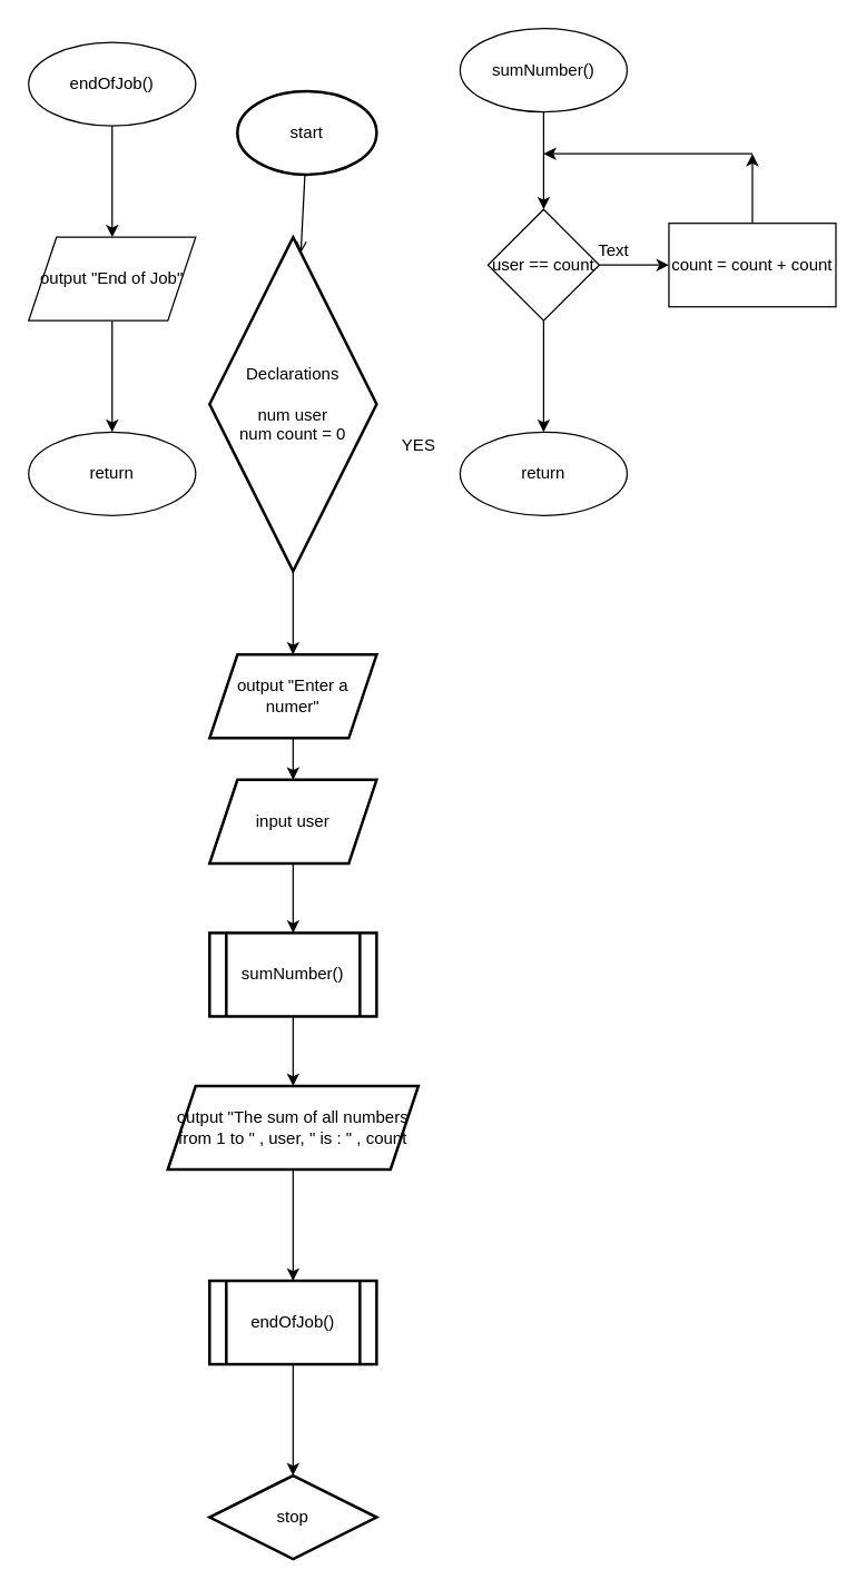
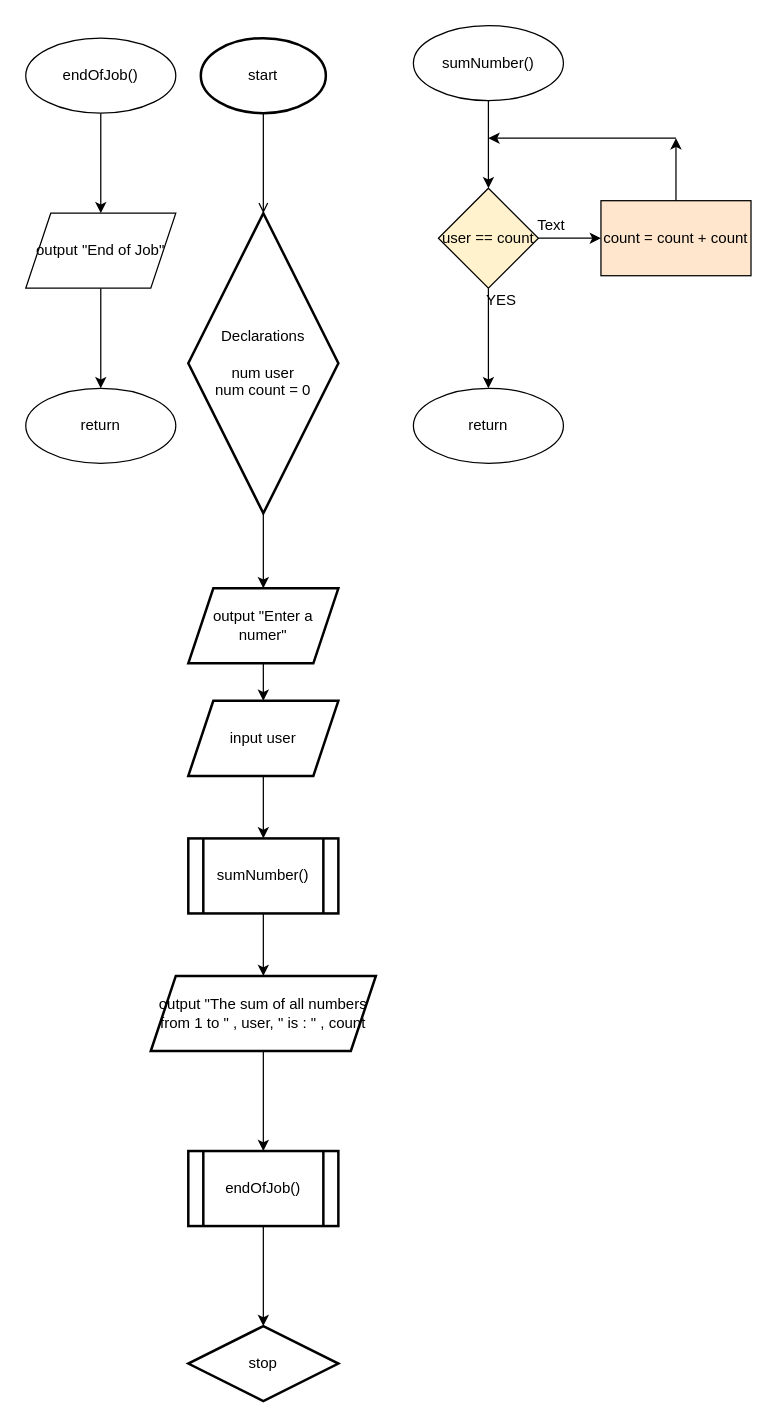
  <mxCell id="0" />
  <mxCell id="1" parent="0" />
  <mxCell id="2" value="" style="edgeStyle=none;html=1;endArrow=open;" edge="1" parent="1" source="3" target="5"><mxGeometry relative="1" as="geometry" /></mxCell>
- <mxCell id="3" value="start" style="strokeWidth=2;html=1;shape=mxgraph.flowchart.start_1;whiteSpace=wrap;" vertex="1" parent="1"><mxGeometry x="170" y="65" width="100" height="60" as="geometry" /></mxCell>
+ <mxCell id="3" value="start" style="strokeWidth=2;html=1;shape=mxgraph.flowchart.start_1;whiteSpace=wrap;" vertex="1" parent="1"><mxGeometry x="160" y="30" width="100" height="60" as="geometry" /></mxCell>
  <mxCell id="4" value="" style="edgeStyle=none;html=1;" edge="1" parent="1" source="5" target="7"><mxGeometry relative="1" as="geometry" /></mxCell>
  <mxCell id="5" value="Declarations&lt;br&gt;&lt;br&gt;num user&lt;br&gt;num count = 0" style="rhombus;whiteSpace=wrap;html=1;strokeWidth=2;" vertex="1" parent="1"><mxGeometry x="150" y="170" width="120" height="240" as="geometry" /></mxCell>
  <mxCell id="6" value="" style="edgeStyle=none;html=1;" edge="1" parent="1" source="7" target="9"><mxGeometry relative="1" as="geometry" /></mxCell>
  <mxCell id="7" value="output &quot;Enter a numer&quot;" style="shape=parallelogram;perimeter=parallelogramPerimeter;whiteSpace=wrap;html=1;fixedSize=1;strokeWidth=2;" vertex="1" parent="1"><mxGeometry x="150" y="470" width="120" height="60" as="geometry" /></mxCell>
  <mxCell id="8" value="" style="edgeStyle=none;html=1;" edge="1" parent="1" source="9" target="11"><mxGeometry relative="1" as="geometry" /></mxCell>
  <mxCell id="9" value="input user" style="shape=parallelogram;perimeter=parallelogramPerimeter;whiteSpace=wrap;html=1;fixedSize=1;strokeWidth=2;" vertex="1" parent="1"><mxGeometry x="150" y="560" width="120" height="60" as="geometry" /></mxCell>
  <mxCell id="10" value="" style="edgeStyle=none;html=1;" edge="1" parent="1" source="11" target="18"><mxGeometry relative="1" as="geometry" /></mxCell>
  <mxCell id="11" value="sumNumber()" style="shape=process;whiteSpace=wrap;html=1;backgroundOutline=1;strokeWidth=2;" vertex="1" parent="1"><mxGeometry x="150" y="670" width="120" height="60" as="geometry" /></mxCell>
  <mxCell id="12" value="" style="edgeStyle=none;html=1;" edge="1" parent="1" source="13" target="29"><mxGeometry relative="1" as="geometry" /></mxCell>
  <mxCell id="13" value="sumNumber()" style="ellipse;whiteSpace=wrap;html=1;" vertex="1" parent="1"><mxGeometry x="330" width="120" height="60" as="geometry" y="20" /></mxCell>
  <mxCell id="14" style="edgeStyle=none;html=1;exitX=0.5;exitY=0;exitDx=0;exitDy=0;" edge="1" parent="1" source="15"><mxGeometry relative="1" as="geometry"><mxPoint x="540" y="110" as="targetPoint" /></mxGeometry></mxCell>
- <mxCell id="15" value="count = count + count" style="whiteSpace=wrap;html=1;" vertex="1" parent="1"><mxGeometry x="480" y="160" width="120" height="60" as="geometry" /></mxCell>
+ <mxCell id="15" value="count = count + count" style="whiteSpace=wrap;html=1;fillColor=#ffe6cc;" vertex="1" parent="1"><mxGeometry x="480" y="160" width="120" height="60" as="geometry" /></mxCell>
  <mxCell id="16" value="return" style="ellipse;whiteSpace=wrap;html=1;" vertex="1" parent="1"><mxGeometry x="330" y="310" width="120" height="60" as="geometry" /></mxCell>
  <mxCell id="17" value="" style="edgeStyle=none;html=1;" edge="1" parent="1" source="18" target="25"><mxGeometry relative="1" as="geometry" /></mxCell>
  <mxCell id="18" value="output &quot;The sum of all numbers from 1 to &quot; , user, &quot; is : &quot; , count" style="shape=parallelogram;perimeter=parallelogramPerimeter;whiteSpace=wrap;html=1;fixedSize=1;strokeWidth=2;" vertex="1" parent="1"><mxGeometry x="120" y="780" width="180" height="60" as="geometry" /></mxCell>
  <mxCell id="19" value="" style="edgeStyle=none;html=1;" edge="1" parent="1" source="20" target="22"><mxGeometry relative="1" as="geometry" /></mxCell>
  <mxCell id="20" value="endOfJob()" style="ellipse;whiteSpace=wrap;html=1;" vertex="1" parent="1"><mxGeometry x="20" y="30" width="120" height="60" as="geometry" /></mxCell>
  <mxCell id="21" value="" style="edgeStyle=none;html=1;" edge="1" parent="1" source="22" target="23"><mxGeometry relative="1" as="geometry" /></mxCell>
  <mxCell id="22" value="output &quot;End of Job&quot;" style="shape=parallelogram;perimeter=parallelogramPerimeter;whiteSpace=wrap;html=1;fixedSize=1;" vertex="1" parent="1"><mxGeometry x="20" y="170" width="120" height="60" as="geometry" /></mxCell>
  <mxCell id="23" value="return" style="ellipse;whiteSpace=wrap;html=1;" vertex="1" parent="1"><mxGeometry x="20" y="310" width="120" height="60" as="geometry" /></mxCell>
  <mxCell id="24" value="" style="edgeStyle=none;html=1;" edge="1" parent="1" source="25" target="26"><mxGeometry relative="1" as="geometry" /></mxCell>
  <mxCell id="25" value="endOfJob()" style="shape=process;whiteSpace=wrap;html=1;backgroundOutline=1;strokeWidth=2;" vertex="1" parent="1"><mxGeometry x="150" y="920" width="120" height="60" as="geometry" /></mxCell>
  <mxCell id="26" value="stop" style="rhombus;whiteSpace=wrap;html=1;strokeWidth=2;" vertex="1" parent="1"><mxGeometry x="150" y="1060" width="120" height="60" as="geometry" /></mxCell>
  <mxCell id="27" style="edgeStyle=none;html=1;exitX=0.5;exitY=1;exitDx=0;exitDy=0;" edge="1" parent="1" source="29" target="16"><mxGeometry relative="1" as="geometry" /></mxCell>
  <mxCell id="28" style="edgeStyle=none;html=1;exitX=1;exitY=0.5;exitDx=0;exitDy=0;entryX=0;entryY=0.5;entryDx=0;entryDy=0;" edge="1" parent="1" source="29" target="15"><mxGeometry relative="1" as="geometry" /></mxCell>
- <mxCell id="29" value="user == count" style="rhombus;whiteSpace=wrap;html=1;" vertex="1" parent="1"><mxGeometry x="350" y="150" width="80" height="80" as="geometry" /></mxCell>
+ <mxCell id="29" value="user == count" style="rhombus;whiteSpace=wrap;html=1;fillColor=#fff2cc;" vertex="1" parent="1"><mxGeometry x="350" y="150" width="80" height="80" as="geometry" /></mxCell>
  <mxCell id="30" value="" style="endArrow=classic;html=1;" edge="1" parent="1"><mxGeometry width="50" height="50" relative="1" as="geometry"><mxPoint x="540" y="110" as="sourcePoint" /><mxPoint x="390" y="110" as="targetPoint" /></mxGeometry></mxCell>
- <mxCell id="31" value="YES" style="text;html=1;align=center;verticalAlign=middle;resizable=0;points=[];autosize=1;strokeColor=none;fillColor=none;" vertex="1" parent="1"><mxGeometry x="280" y="310" width="40" height="20" as="geometry" /></mxCell>
+ <mxCell id="31" value="YES" style="text;html=1;align=center;verticalAlign=middle;resizable=0;points=[];autosize=1;strokeColor=none;fillColor=none;" vertex="1" parent="1"><mxGeometry x="380" y="230" width="40" height="20" as="geometry" /></mxCell>
  <mxCell id="32" value="Text" style="text;html=1;align=center;verticalAlign=middle;resizable=0;points=[];autosize=1;strokeColor=none;fillColor=none;" vertex="1" parent="1"><mxGeometry x="420" y="170" width="40" height="20" as="geometry" /></mxCell>
